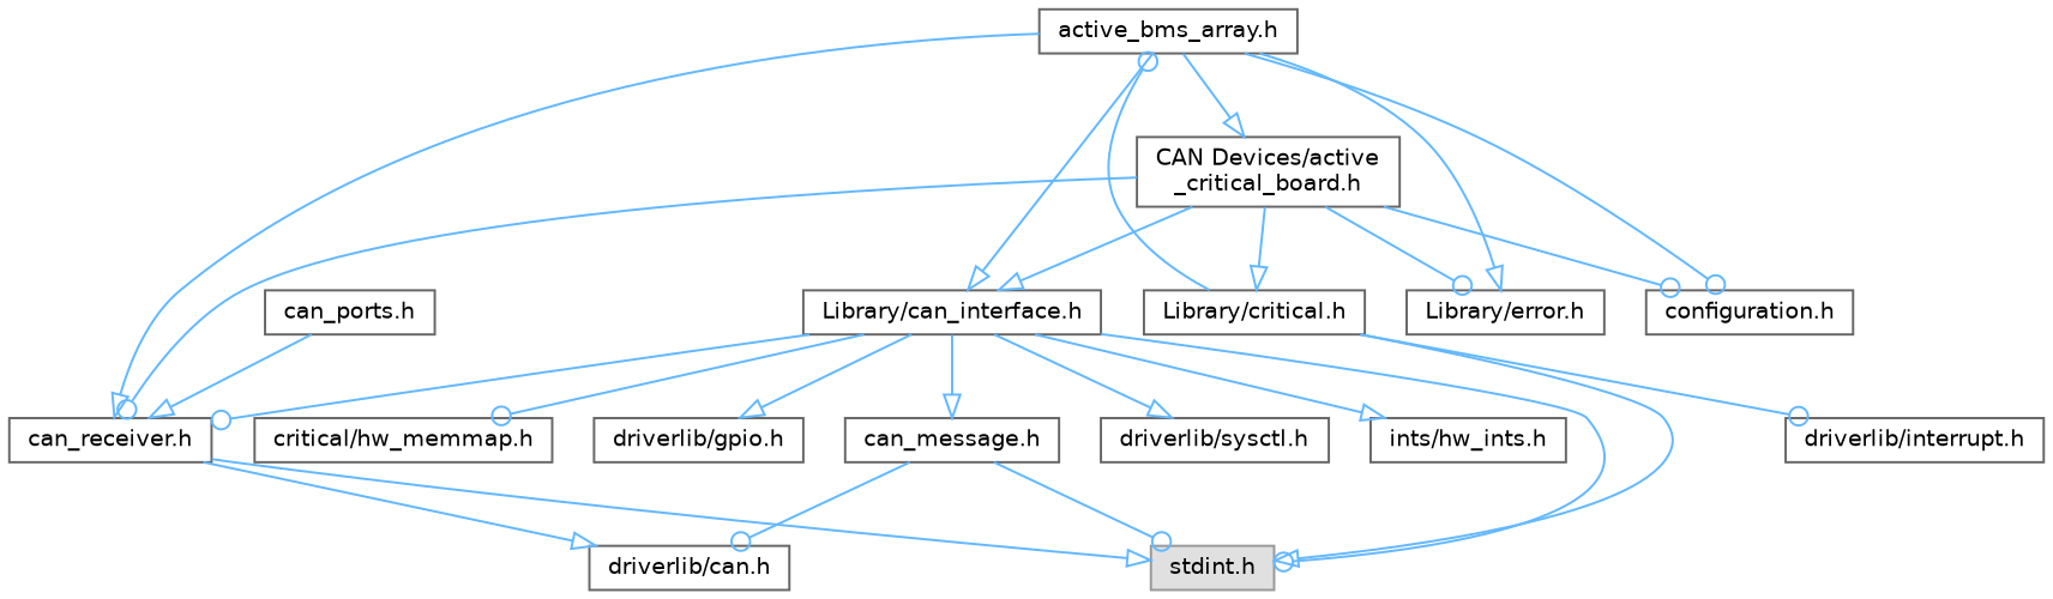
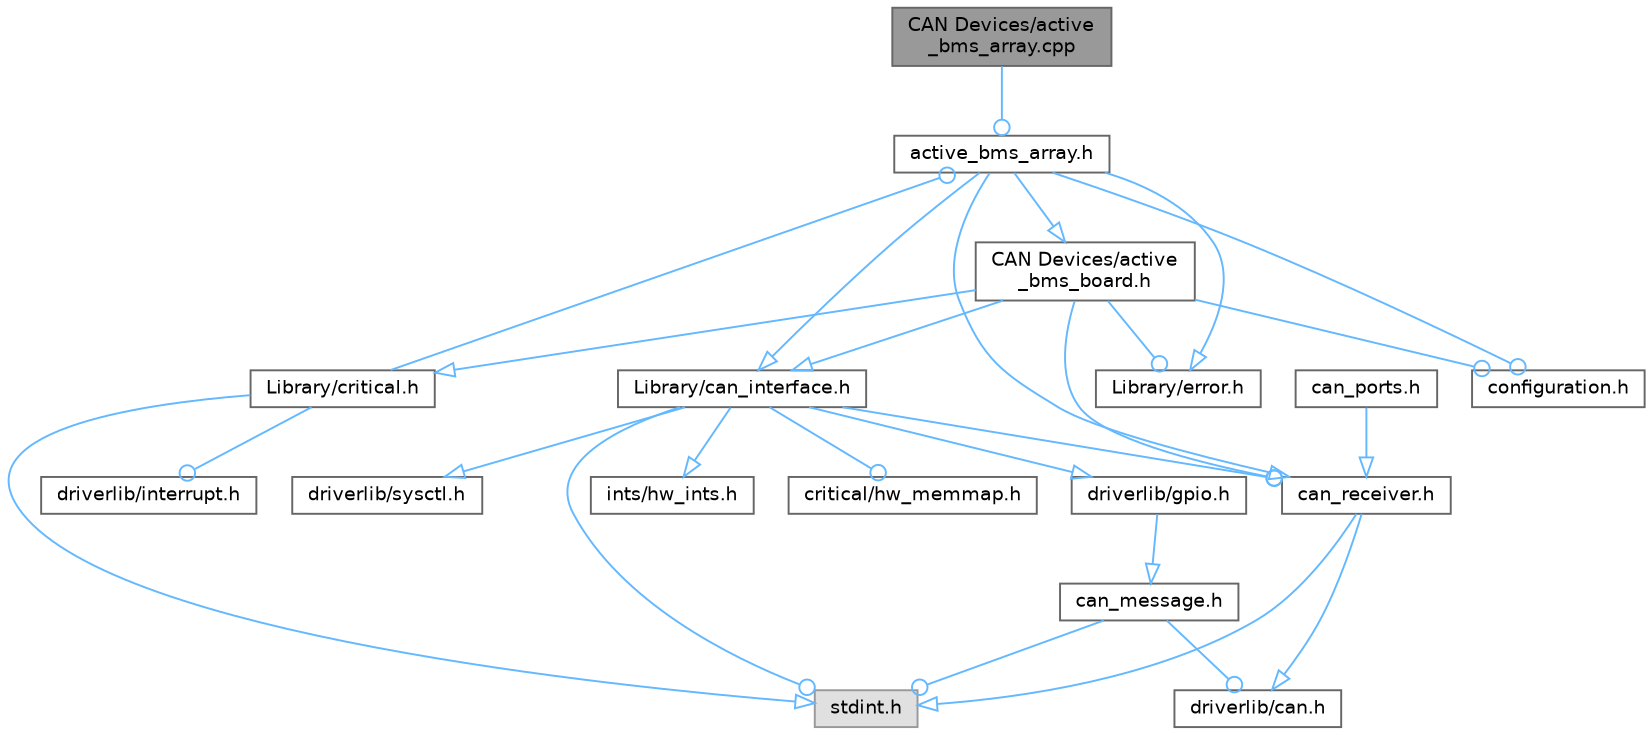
  digraph {
    node [color=grey40 fillcolor=white fontname=Helvetica fontsize=10 shape=box style=filled]
    edge [arrowhead=onormal color=steelblue1 fontname=Helvetica fontsize=10 labelfontname=Helvetica labelfontsize=10 style=solid]
+   n1 [color=gray40 fillcolor=grey60 fontcolor=black height=0.2 label="CAN Devices/active\l_bms_array.cpp" width=0.4]
    n2 [height=0.2 label="active_bms_array.h" width=0.4]
    n3 [height=0.2 label="Library/can_interface.h" width=0.4]
    n4 [height=0.2 label="can_receiver.h" width=0.4]
    n5 [height=0.2 label="Library/error.h" width=0.4]
-   n6 [height=0.2 label="CAN Devices/active\l_critical_board.h" width=0.4]
+   n6 [height=0.2 label="CAN Devices/active\l_bms_board.h" width=0.4]
    n7 [height=0.2 label="configuration.h" width=0.4]
    n8 [height=0.2 label="Library/critical.h" width=0.4]
    n9 [color=grey60 fillcolor="#E0E0E0" height=0.2 label="stdint.h" width=0.4]
    n10 [height=0.2 label="driverlib/interrupt.h" width=0.4]
    n11 [height=0.2 label="ints/hw_ints.h" width=0.4]
    n12 [height=0.2 label="critical/hw_memmap.h" width=0.4]
    n13 [height=0.2 label="driverlib/gpio.h" width=0.4]
    n14 [height=0.2 label="driverlib/sysctl.h" width=0.4]
    n15 [height=0.2 label="can_message.h" width=0.4]
    n16 [height=0.2 label="driverlib/can.h" width=0.4]
    n17 [height=0.2 label="can_ports.h" width=0.4]
+   n1 -> n2 [arrowhead=odot]
    n2 -> n3
    n2 -> n4
    n2 -> n5
    n2 -> n6
    n2 -> n7 [arrowhead=odot]
    n3 -> n4 [arrowhead=odot]
    n3 -> n9 [arrowhead=odot]
    n3 -> n11
    n3 -> n12 [arrowhead=odot]
    n3 -> n13
    n3 -> n14
-   n3 -> n15
+   n13 -> n15
    n4 -> n9
    n4 -> n16
    n6 -> n3
    n6 -> n4 [arrowhead=odot]
    n6 -> n5 [arrowhead=odot]
    n6 -> n7 [arrowhead=odot]
    n6 -> n8
    n8 -> n2 [arrowhead=odot]
    n8 -> n9
    n8 -> n10 [arrowhead=odot]
    n15 -> n9 [arrowhead=odot]
    n15 -> n16 [arrowhead=odot]
    n17 -> n4
  }
